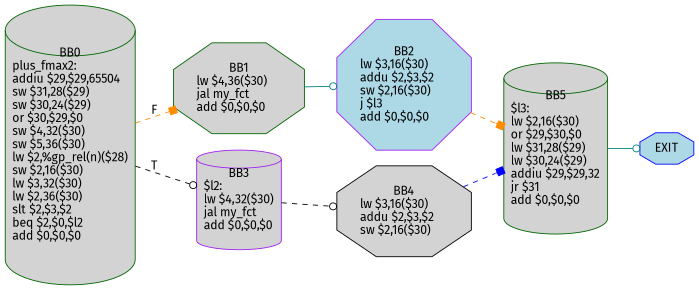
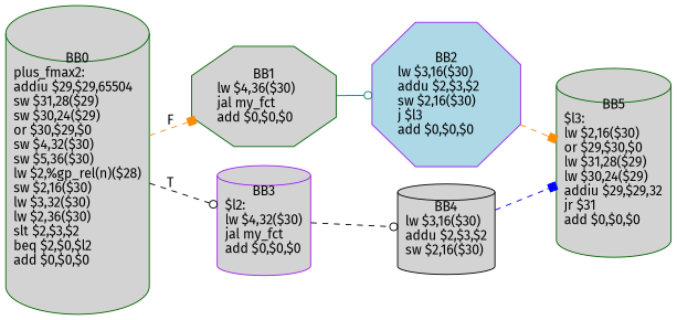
  digraph {
    fontname="Fira Sans"
    rankdir=LR
    node [color=darkgreen fillcolor=lightgrey fontname="Fira Sans" shape=octagon style=filled]
    edge [arrowhead=odot color=darkorange fontname="Fira Sans" style=dashed]
    n1 [label="BB0\nplus_fmax2:\laddiu $29,$29,65504\lsw $31,28($29)\lsw $30,24($29)\lor $30,$29,$0\lsw $4,32($30)\lsw $5,36($30)\llw $2,%gp_rel(n)($28)\lsw $2,16($30)\llw $3,32($30)\llw $2,36($30)\lslt $2,$3,$2\lbeq $2,$0,$l2\ladd $0,$0,$0\l" shape=cylinder]
    n2 [label="BB1\nlw $4,36($30)\ljal my_fct\ladd $0,$0,$0\l"]
    n3 [color=purple label="BB3\n$l2:\llw $4,32($30)\ljal my_fct\ladd $0,$0,$0\l" shape=cylinder]
    n4 [color=purple fillcolor=lightblue label="BB2\nlw $3,16($30)\laddu $2,$3,$2\lsw $2,16($30)\lj $l3\ladd $0,$0,$0\l"]
-   n5 [color=black label="BB4\nlw $3,16($30)\laddu $2,$3,$2\lsw $2,16($30)\l"]
+   n5 [color=black label="BB4\nlw $3,16($30)\laddu $2,$3,$2\lsw $2,16($30)\l" shape=cylinder]
    n6 [label="BB5\n$l3:\llw $2,16($30)\lor $29,$30,$0\llw $31,28($29)\llw $30,24($29)\laddiu $29,$29,32\ljr $31\ladd $0,$0,$0\l" shape=cylinder]
-   EXIT [color=blue fillcolor=lightblue]
    n1 -> n2 [arrowhead=box label=F]
    n1 -> n3 [color=black label=T]
    n2 -> n4 [color=teal style=solid]
    n3 -> n5 [color=black]
    n4 -> n6 [arrowhead=box]
    n5 -> n6 [arrowhead=box color=blue]
-   n6 -> EXIT [color=teal style=solid]
  }
